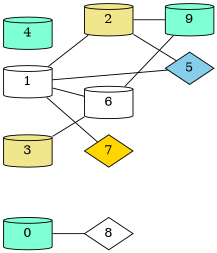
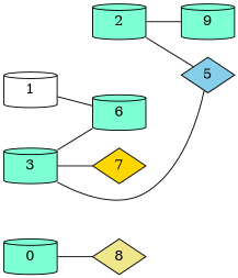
  strict graph {
    rankdir=LR
    node [fillcolor=aquamarine shape=cylinder style=filled]
-   8 [fillcolor=white shape=diamond]
+   8 [fillcolor=khaki shape=diamond]
    0
-   2 [fillcolor=khaki]
+   2
    5 [fillcolor=skyblue shape=diamond]
    9
    1 [fillcolor=white]
-   6 [fillcolor=white]
-   3 [fillcolor=khaki]
+   6
+   3
    7 [fillcolor=gold shape=diamond]
-   4
    0 -- 8
    2 -- 5
    2 -- 9
-   1 -- 2
-   1 -- 5
+   3 -- 5
    1 -- 6
-   6 -- 9
    3 -- 6
-   1 -- 7
+   3 -- 7
  }
